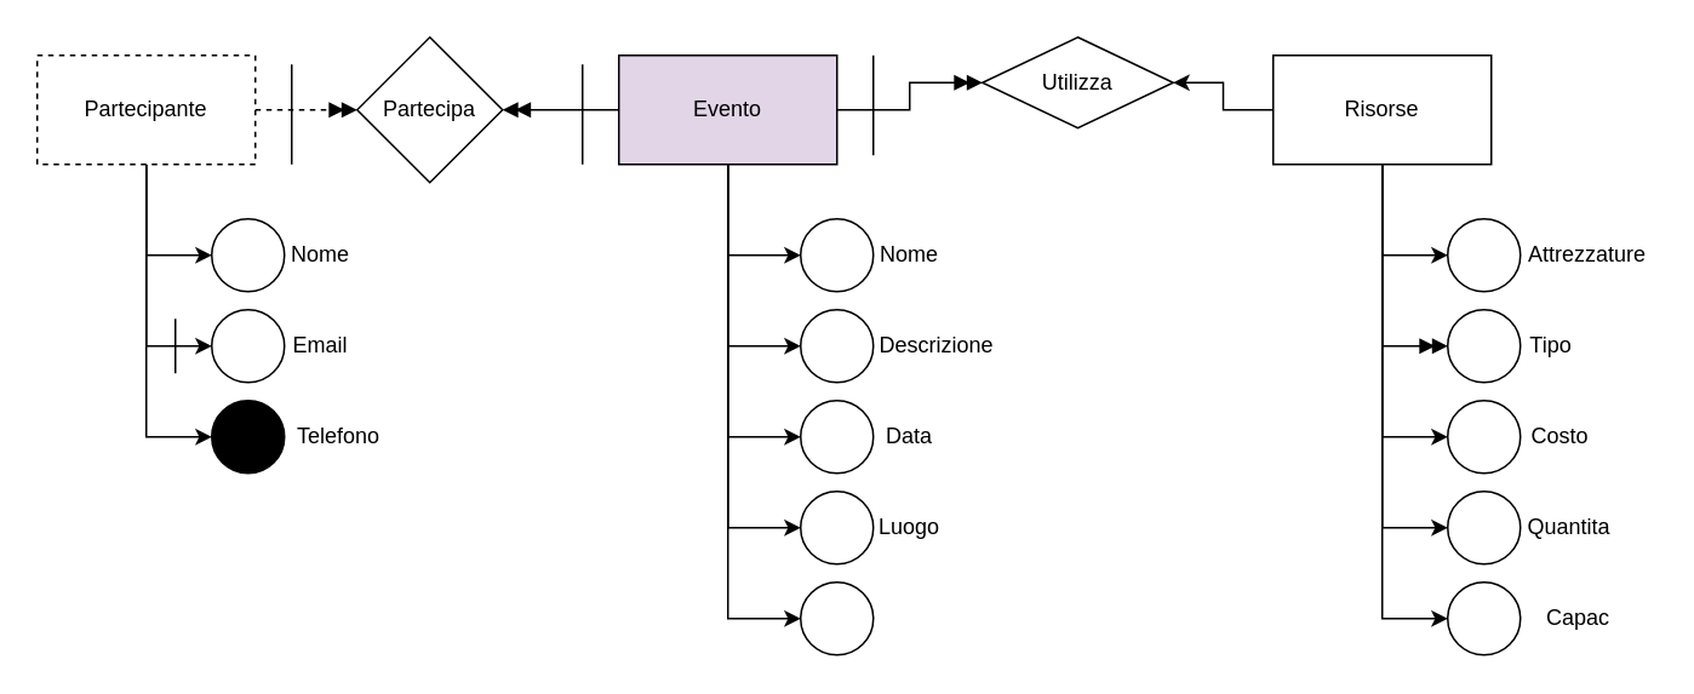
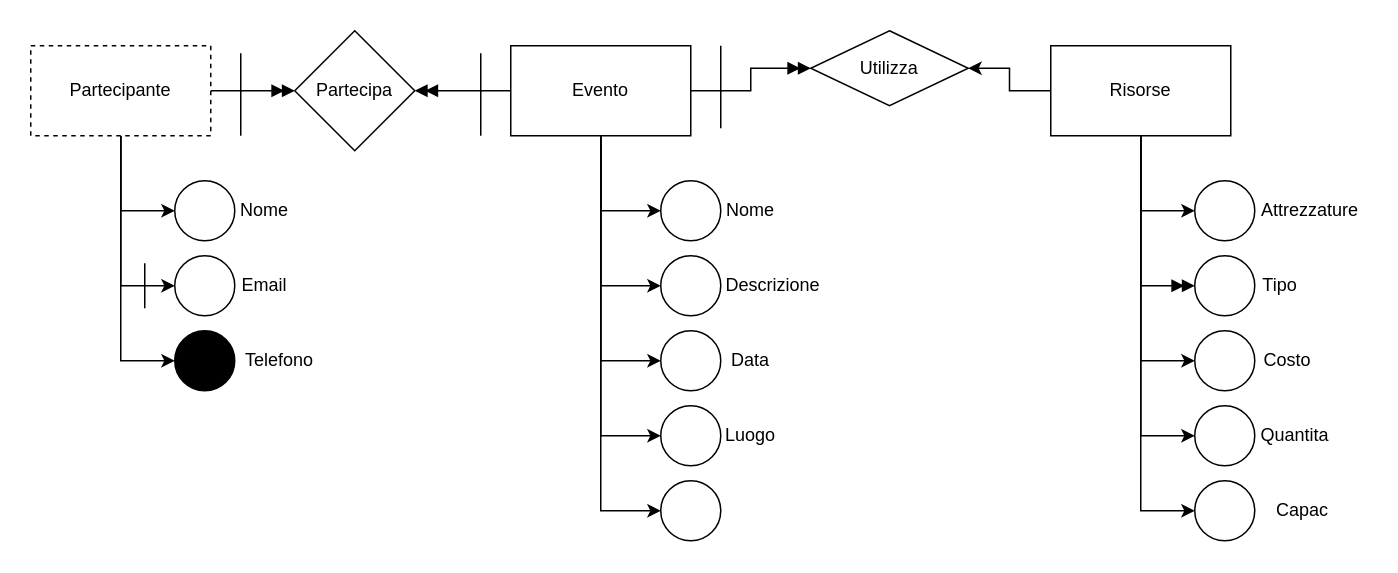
  <mxCell id="0" />
  <mxCell id="1" parent="0" />
  <mxCell id="2" style="edgeStyle=orthogonalEdgeStyle;rounded=0;orthogonalLoop=1;jettySize=auto;html=1;entryX=0;entryY=0.5;entryDx=0;entryDy=0;" edge="1" parent="1" source="9" target="15"><mxGeometry relative="1" as="geometry" /></mxCell>
  <mxCell id="3" style="edgeStyle=orthogonalEdgeStyle;rounded=0;orthogonalLoop=1;jettySize=auto;html=1;entryX=0;entryY=0.5;entryDx=0;entryDy=0;" edge="1" parent="1" source="9" target="16"><mxGeometry relative="1" as="geometry" /></mxCell>
  <mxCell id="4" style="edgeStyle=orthogonalEdgeStyle;rounded=0;orthogonalLoop=1;jettySize=auto;html=1;entryX=0;entryY=0.5;entryDx=0;entryDy=0;" edge="1" parent="1" source="9" target="17"><mxGeometry relative="1" as="geometry" /></mxCell>
  <mxCell id="5" style="edgeStyle=orthogonalEdgeStyle;rounded=0;orthogonalLoop=1;jettySize=auto;html=1;entryX=0;entryY=0.5;entryDx=0;entryDy=0;" edge="1" parent="1" source="9" target="21"><mxGeometry relative="1" as="geometry" /></mxCell>
  <mxCell id="6" style="edgeStyle=orthogonalEdgeStyle;rounded=0;orthogonalLoop=1;jettySize=auto;html=1;entryX=0;entryY=0.5;entryDx=0;entryDy=0;" edge="1" parent="1" source="9" target="23"><mxGeometry relative="1" as="geometry" /></mxCell>
  <mxCell id="7" style="edgeStyle=orthogonalEdgeStyle;rounded=0;orthogonalLoop=1;jettySize=auto;html=1;endArrow=doubleBlock;endFill=1;" edge="1" parent="1" source="9" target="48"><mxGeometry relative="1" as="geometry" /></mxCell>
  <mxCell id="8" style="edgeStyle=orthogonalEdgeStyle;rounded=0;orthogonalLoop=1;jettySize=auto;html=1;entryX=0;entryY=0.5;entryDx=0;entryDy=0;endArrow=doubleBlock;endFill=1;" edge="1" parent="1" source="9" target="49"><mxGeometry relative="1" as="geometry"><mxPoint x="530" y="60" as="targetPoint" /></mxGeometry></mxCell>
- <mxCell id="9" value="Evento" style="rounded=0;whiteSpace=wrap;html=1;fillColor=#e1d5e7;" vertex="1" parent="1"><mxGeometry x="340" y="30" width="120" height="60" as="geometry" /></mxCell>
+ <mxCell id="9" value="Evento" style="rounded=0;whiteSpace=wrap;html=1;" vertex="1" parent="1"><mxGeometry x="340" y="30" width="120" height="60" as="geometry" /></mxCell>
  <mxCell id="10" style="edgeStyle=orthogonalEdgeStyle;rounded=0;orthogonalLoop=1;jettySize=auto;html=1;entryX=0;entryY=0.5;entryDx=0;entryDy=0;" edge="1" parent="1" source="14" target="24"><mxGeometry relative="1" as="geometry" /></mxCell>
  <mxCell id="11" style="edgeStyle=orthogonalEdgeStyle;rounded=0;orthogonalLoop=1;jettySize=auto;html=1;entryX=0;entryY=0.5;entryDx=0;entryDy=0;" edge="1" parent="1" source="14" target="25"><mxGeometry relative="1" as="geometry" /></mxCell>
  <mxCell id="12" style="edgeStyle=orthogonalEdgeStyle;rounded=0;orthogonalLoop=1;jettySize=auto;html=1;entryX=0;entryY=0.5;entryDx=0;entryDy=0;" edge="1" parent="1" source="14" target="39"><mxGeometry relative="1" as="geometry"><mxPoint x="80" y="250" as="targetPoint" /></mxGeometry></mxCell>
- <mxCell id="13" style="edgeStyle=orthogonalEdgeStyle;rounded=0;orthogonalLoop=1;jettySize=auto;html=1;entryX=0;entryY=0.5;entryDx=0;entryDy=0;endArrow=doubleBlock;endFill=1;dashed=1;" edge="1" parent="1" source="14" target="48"><mxGeometry relative="1" as="geometry"><mxPoint x="190" y="60" as="targetPoint" /></mxGeometry></mxCell>
+ <mxCell id="13" style="edgeStyle=orthogonalEdgeStyle;rounded=0;orthogonalLoop=1;jettySize=auto;html=1;entryX=0;entryY=0.5;entryDx=0;entryDy=0;endArrow=doubleBlock;endFill=1;" edge="1" parent="1" source="14" target="48"><mxGeometry relative="1" as="geometry"><mxPoint x="190" y="60" as="targetPoint" /></mxGeometry></mxCell>
  <mxCell id="14" value="Partecipante" style="rounded=0;whiteSpace=wrap;html=1;dashed=1;" vertex="1" parent="1"><mxGeometry x="20" y="30" width="120" height="60" as="geometry" /></mxCell>
  <mxCell id="15" value="" style="ellipse;whiteSpace=wrap;html=1;aspect=fixed;" vertex="1" parent="1"><mxGeometry x="440" y="120" width="40" height="40" as="geometry" /></mxCell>
  <mxCell id="16" value="" style="ellipse;whiteSpace=wrap;html=1;aspect=fixed;" vertex="1" parent="1"><mxGeometry x="440" y="170" width="40" height="40" as="geometry" /></mxCell>
  <mxCell id="17" value="" style="ellipse;whiteSpace=wrap;html=1;aspect=fixed;" vertex="1" parent="1"><mxGeometry x="440" y="220" width="40" height="40" as="geometry" /></mxCell>
  <mxCell id="18" value="Nome" style="text;html=1;align=center;verticalAlign=middle;whiteSpace=wrap;rounded=0;" vertex="1" parent="1"><mxGeometry x="480" y="125" width="40" height="30" as="geometry" /></mxCell>
  <mxCell id="19" value="Descrizione" style="text;html=1;align=center;verticalAlign=middle;whiteSpace=wrap;rounded=0;" vertex="1" parent="1"><mxGeometry x="480" y="175" width="70" height="30" as="geometry" /></mxCell>
  <mxCell id="20" value="Data" style="text;html=1;align=center;verticalAlign=middle;whiteSpace=wrap;rounded=0;" vertex="1" parent="1"><mxGeometry x="480" y="225" width="40" height="30" as="geometry" /></mxCell>
  <mxCell id="21" value="" style="ellipse;whiteSpace=wrap;html=1;aspect=fixed;" vertex="1" parent="1"><mxGeometry x="440" y="270" width="40" height="40" as="geometry" /></mxCell>
  <mxCell id="22" value="Luogo" style="text;html=1;align=center;verticalAlign=middle;whiteSpace=wrap;rounded=0;" vertex="1" parent="1"><mxGeometry x="480" y="275" width="40" height="30" as="geometry" /></mxCell>
  <mxCell id="23" value="" style="ellipse;whiteSpace=wrap;html=1;aspect=fixed;" vertex="1" parent="1"><mxGeometry x="440" y="320" width="40" height="40" as="geometry" /></mxCell>
  <mxCell id="24" value="" style="ellipse;whiteSpace=wrap;html=1;aspect=fixed;" vertex="1" parent="1"><mxGeometry x="116" y="120" width="40" height="40" as="geometry" /></mxCell>
  <mxCell id="25" value="" style="ellipse;whiteSpace=wrap;html=1;aspect=fixed;" vertex="1" parent="1"><mxGeometry x="116" y="170" width="40" height="40" as="geometry" /></mxCell>
  <mxCell id="26" value="Nome" style="text;html=1;align=center;verticalAlign=middle;whiteSpace=wrap;rounded=0;" vertex="1" parent="1"><mxGeometry x="156" y="125" width="40" height="30" as="geometry" /></mxCell>
  <mxCell id="27" value="Email" style="text;html=1;align=center;verticalAlign=middle;whiteSpace=wrap;rounded=0;" vertex="1" parent="1"><mxGeometry x="156" y="175" width="40" height="30" as="geometry" /></mxCell>
  <mxCell id="28" style="edgeStyle=orthogonalEdgeStyle;rounded=0;orthogonalLoop=1;jettySize=auto;html=1;entryX=0;entryY=0.5;entryDx=0;entryDy=0;" edge="1" source="34" target="35" parent="1"><mxGeometry relative="1" as="geometry" /></mxCell>
  <mxCell id="29" style="edgeStyle=orthogonalEdgeStyle;rounded=0;orthogonalLoop=1;jettySize=auto;html=1;entryX=0;entryY=0.5;entryDx=0;entryDy=0;endArrow=doubleBlock;endFill=1;" edge="1" source="34" target="36" parent="1"><mxGeometry relative="1" as="geometry" /></mxCell>
  <mxCell id="30" style="edgeStyle=orthogonalEdgeStyle;rounded=0;orthogonalLoop=1;jettySize=auto;html=1;entryX=0;entryY=0.5;entryDx=0;entryDy=0;" edge="1" parent="1" source="34" target="43"><mxGeometry relative="1" as="geometry" /></mxCell>
  <mxCell id="31" style="edgeStyle=orthogonalEdgeStyle;rounded=0;orthogonalLoop=1;jettySize=auto;html=1;entryX=0;entryY=0.5;entryDx=0;entryDy=0;" edge="1" parent="1" source="34" target="45"><mxGeometry relative="1" as="geometry" /></mxCell>
  <mxCell id="32" style="edgeStyle=orthogonalEdgeStyle;rounded=0;orthogonalLoop=1;jettySize=auto;html=1;entryX=0;entryY=0.5;entryDx=0;entryDy=0;" edge="1" parent="1" source="34" target="47"><mxGeometry relative="1" as="geometry" /></mxCell>
  <mxCell id="33" style="edgeStyle=orthogonalEdgeStyle;rounded=0;orthogonalLoop=1;jettySize=auto;html=1;" edge="1" parent="1" source="34" target="49"><mxGeometry relative="1" as="geometry" /></mxCell>
  <mxCell id="34" value="Risorse" style="rounded=0;whiteSpace=wrap;html=1;" vertex="1" parent="1"><mxGeometry x="700" y="30" width="120" height="60" as="geometry" /></mxCell>
  <mxCell id="35" value="" style="ellipse;whiteSpace=wrap;html=1;aspect=fixed;" vertex="1" parent="1"><mxGeometry x="796" y="120" width="40" height="40" as="geometry" /></mxCell>
  <mxCell id="36" value="" style="ellipse;whiteSpace=wrap;html=1;aspect=fixed;" vertex="1" parent="1"><mxGeometry x="796" y="170" width="40" height="40" as="geometry" /></mxCell>
  <mxCell id="37" value="Attrezzature" style="text;html=1;align=center;verticalAlign=middle;whiteSpace=wrap;rounded=0;" vertex="1" parent="1"><mxGeometry x="836" y="125" width="74" height="30" as="geometry" /></mxCell>
  <mxCell id="38" value="Tipo" style="text;html=1;align=center;verticalAlign=middle;whiteSpace=wrap;rounded=0;" vertex="1" parent="1"><mxGeometry x="836" y="175" width="34" height="30" as="geometry" /></mxCell>
  <mxCell id="39" value="" style="ellipse;whiteSpace=wrap;html=1;aspect=fixed;fillColor=#000000;" vertex="1" parent="1"><mxGeometry x="116" y="220" width="40" height="40" as="geometry" /></mxCell>
  <mxCell id="40" value="Telefono" style="text;html=1;align=center;verticalAlign=middle;whiteSpace=wrap;rounded=0;" vertex="1" parent="1"><mxGeometry x="156" y="225" width="60" height="30" as="geometry" /></mxCell>
  <mxCell id="41" value="" style="endArrow=none;html=1;rounded=0;" edge="1" parent="1"><mxGeometry width="50" height="50" relative="1" as="geometry"><mxPoint x="96" y="205" as="sourcePoint" /><mxPoint x="96" y="175" as="targetPoint" /></mxGeometry></mxCell>
  <mxCell id="42" value="Costo" style="text;html=1;align=center;verticalAlign=middle;whiteSpace=wrap;rounded=0;" vertex="1" parent="1"><mxGeometry x="836" y="225" width="44" height="30" as="geometry" /></mxCell>
  <mxCell id="43" value="" style="ellipse;whiteSpace=wrap;html=1;aspect=fixed;" vertex="1" parent="1"><mxGeometry x="796" y="220" width="40" height="40" as="geometry" /></mxCell>
  <mxCell id="44" value="Quantita" style="text;html=1;align=center;verticalAlign=middle;whiteSpace=wrap;rounded=0;" vertex="1" parent="1"><mxGeometry x="836" y="275" width="54" height="30" as="geometry" /></mxCell>
  <mxCell id="45" value="" style="ellipse;whiteSpace=wrap;html=1;aspect=fixed;" vertex="1" parent="1"><mxGeometry x="796" y="270" width="40" height="40" as="geometry" /></mxCell>
  <mxCell id="46" value="Capac" style="text;html=1;align=center;verticalAlign=middle;whiteSpace=wrap;rounded=0;" vertex="1" parent="1"><mxGeometry x="836" y="325" width="64" height="30" as="geometry" /></mxCell>
  <mxCell id="47" value="" style="ellipse;whiteSpace=wrap;html=1;aspect=fixed;" vertex="1" parent="1"><mxGeometry x="796" y="320" width="40" height="40" as="geometry" /></mxCell>
  <mxCell id="48" value="Partecipa" style="rhombus;whiteSpace=wrap;html=1;" vertex="1" parent="1"><mxGeometry x="196" y="20" width="80" height="80" as="geometry" /></mxCell>
  <mxCell id="49" value="Utilizza" style="rhombus;whiteSpace=wrap;html=1;" vertex="1" parent="1"><mxGeometry x="540" y="20" width="105" height="50" as="geometry" /></mxCell>
  <mxCell id="50" value="" style="endArrow=none;html=1;rounded=0;" edge="1" parent="1"><mxGeometry width="50" height="50" relative="1" as="geometry"><mxPoint x="320" y="90" as="sourcePoint" /><mxPoint x="320" y="35" as="targetPoint" /></mxGeometry></mxCell>
  <mxCell id="51" value="" style="endArrow=none;html=1;rounded=0;" edge="1" parent="1"><mxGeometry width="50" height="50" relative="1" as="geometry"><mxPoint x="480" y="85" as="sourcePoint" /><mxPoint x="480" y="30" as="targetPoint" /></mxGeometry></mxCell>
  <mxCell id="52" value="" style="endArrow=none;html=1;rounded=0;" edge="1" parent="1"><mxGeometry width="50" height="50" relative="1" as="geometry"><mxPoint x="160" y="90" as="sourcePoint" /><mxPoint x="160" y="35" as="targetPoint" /></mxGeometry></mxCell>
